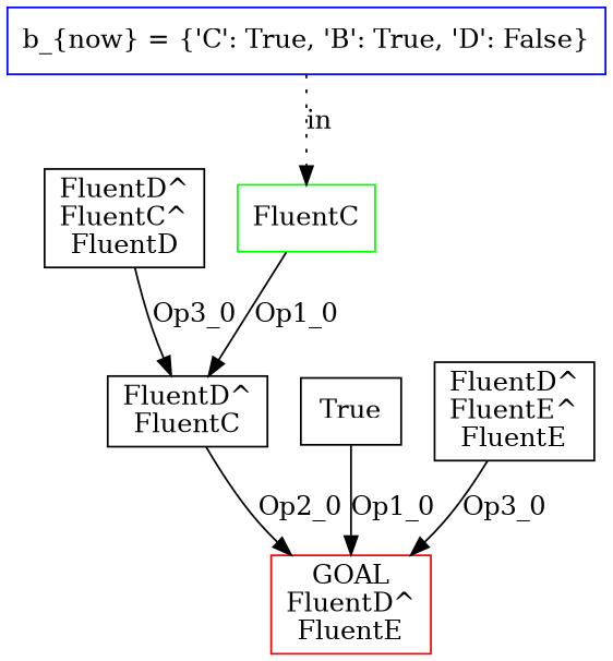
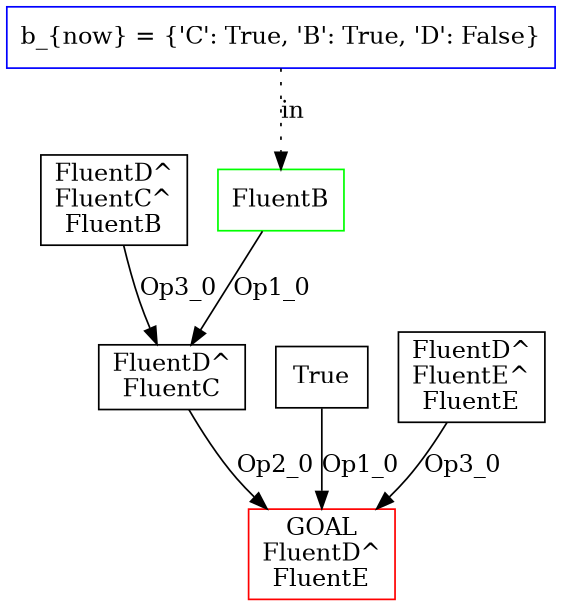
  digraph {
    node [shape=box]
    n1 [color=red label="GOAL\nFluentD^\nFluentE"]
    n2 [color=black label="FluentD^\nFluentC"]
    n3 [label=True]
    n4 [label="FluentD^\nFluentE^\nFluentE"]
-   n5 [label="FluentD^\nFluentC^\nFluentD"]
-   n6 [color=green label=FluentC]
+   n5 [label="FluentD^\nFluentC^\nFluentB"]
+   n6 [color=green label=FluentB]
    n7 [color=blue label="b_{now} = {'C': True, 'B': True, 'D': False}"]
    n2 -> n1 [label=Op2_0]
    n3 -> n1 [label=Op1_0]
    n4 -> n1 [label=Op3_0]
    n5 -> n2 [label=Op3_0]
    n6 -> n2 [label=Op1_0]
    n7 -> n6 [label=in style=dotted]
  }
